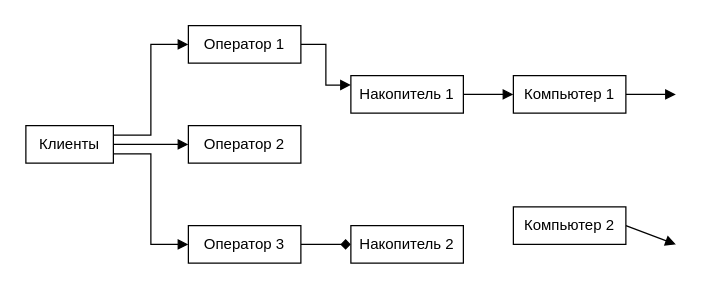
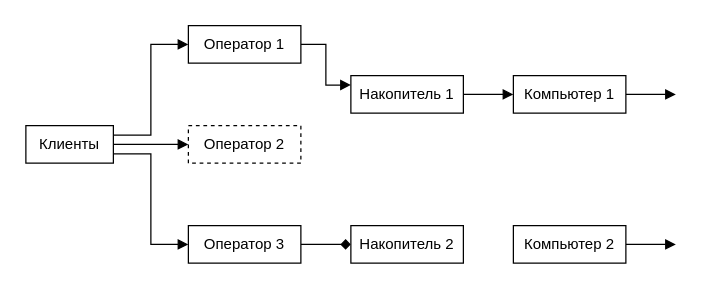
  <mxCell id="0" />
  <mxCell id="1" parent="0" />
  <mxCell id="2" value="" style="edgeStyle=orthogonalEdgeStyle;rounded=0;orthogonalLoop=1;jettySize=auto;html=1;endArrow=block;endFill=1;" edge="1" parent="1" source="5" target="8"><mxGeometry relative="1" as="geometry" /></mxCell>
  <mxCell id="3" style="edgeStyle=orthogonalEdgeStyle;rounded=0;orthogonalLoop=1;jettySize=auto;html=1;exitX=1;exitY=0.75;exitDx=0;exitDy=0;entryX=0;entryY=0.5;entryDx=0;entryDy=0;endArrow=block;endFill=1;" edge="1" parent="1" source="5" target="10"><mxGeometry relative="1" as="geometry" /></mxCell>
  <mxCell id="4" style="edgeStyle=orthogonalEdgeStyle;rounded=0;orthogonalLoop=1;jettySize=auto;html=1;exitX=1;exitY=0.25;exitDx=0;exitDy=0;entryX=0;entryY=0.5;entryDx=0;entryDy=0;endArrow=block;endFill=1;" edge="1" parent="1" source="5" target="7"><mxGeometry relative="1" as="geometry" /></mxCell>
  <mxCell id="5" value="Клиенты" style="rounded=0;whiteSpace=wrap;html=1;" vertex="1" parent="1"><mxGeometry x="20" y="100" width="70" height="30" as="geometry" /></mxCell>
  <mxCell id="6" style="edgeStyle=orthogonalEdgeStyle;rounded=0;orthogonalLoop=1;jettySize=auto;html=1;exitX=1;exitY=0.5;exitDx=0;exitDy=0;entryX=0;entryY=0.25;entryDx=0;entryDy=0;endArrow=block;endFill=1;" edge="1" parent="1" source="7" target="12"><mxGeometry relative="1" as="geometry" /></mxCell>
  <mxCell id="7" value="Оператор 1" style="rounded=0;whiteSpace=wrap;html=1;" vertex="1" parent="1"><mxGeometry x="150" y="20" width="90" height="30" as="geometry" /></mxCell>
- <mxCell id="8" value="Оператор 2" style="rounded=0;whiteSpace=wrap;html=1;" vertex="1" parent="1"><mxGeometry x="150" y="100" width="90" height="30" as="geometry" /></mxCell>
+ <mxCell id="8" value="Оператор 2" style="rounded=0;whiteSpace=wrap;html=1;dashed=1;" vertex="1" parent="1"><mxGeometry x="150" y="100" width="90" height="30" as="geometry" /></mxCell>
  <mxCell id="9" style="edgeStyle=orthogonalEdgeStyle;rounded=0;orthogonalLoop=1;jettySize=auto;html=1;exitX=1;exitY=0.5;exitDx=0;exitDy=0;entryX=0;entryY=0.5;entryDx=0;entryDy=0;endArrow=diamond;endFill=1;" edge="1" parent="1" source="10" target="13"><mxGeometry relative="1" as="geometry" /></mxCell>
  <mxCell id="10" value="Оператор 3" style="rounded=0;whiteSpace=wrap;html=1;" vertex="1" parent="1"><mxGeometry x="150" y="180" width="90" height="30" as="geometry" /></mxCell>
  <mxCell id="11" style="edgeStyle=orthogonalEdgeStyle;rounded=0;orthogonalLoop=1;jettySize=auto;html=1;exitX=1;exitY=0.5;exitDx=0;exitDy=0;entryX=0;entryY=0.5;entryDx=0;entryDy=0;endArrow=block;endFill=1;" edge="1" parent="1" source="12" target="15"><mxGeometry relative="1" as="geometry" /></mxCell>
  <mxCell id="12" value="Накопитель 1" style="rounded=0;whiteSpace=wrap;html=1;" vertex="1" parent="1"><mxGeometry x="280" y="60" width="90" height="30" as="geometry" /></mxCell>
  <mxCell id="13" value="Накопитель 2" style="rounded=0;whiteSpace=wrap;html=1;" vertex="1" parent="1"><mxGeometry x="280" y="180" width="90" height="30" as="geometry" /></mxCell>
  <mxCell id="14" style="edgeStyle=orthogonalEdgeStyle;rounded=0;orthogonalLoop=1;jettySize=auto;html=1;exitX=1;exitY=0.5;exitDx=0;exitDy=0;entryX=0;entryY=0.5;entryDx=0;entryDy=0;endArrow=block;endFill=1;" edge="1" parent="1" source="15" target="18"><mxGeometry relative="1" as="geometry" /></mxCell>
  <mxCell id="15" value="Компьютер 1" style="rounded=0;whiteSpace=wrap;html=1;" vertex="1" parent="1"><mxGeometry x="410" y="60" width="90" height="30" as="geometry" /></mxCell>
  <mxCell id="16" style="edgeStyle=orthogonalEdgeStyle;rounded=0;orthogonalLoop=1;jettySize=auto;html=1;exitX=1;exitY=0.5;exitDx=0;exitDy=0;entryX=0;entryY=0.5;entryDx=0;entryDy=0;endArrow=block;endFill=1;" edge="1" parent="1" source="17" target="19"><mxGeometry relative="1" as="geometry" /></mxCell>
- <mxCell id="17" value="Компьютер 2" style="rounded=0;whiteSpace=wrap;html=1;" vertex="1" parent="1"><mxGeometry x="410" y="165" width="90" height="30" as="geometry" /></mxCell>
+ <mxCell id="17" value="Компьютер 2" style="rounded=0;whiteSpace=wrap;html=1;" vertex="1" parent="1"><mxGeometry x="410" y="180" width="90" height="30" as="geometry" /></mxCell>
  <mxCell id="18" value="" style="rounded=0;whiteSpace=wrap;html=1;" vertex="1" parent="1"><mxGeometry x="540" y="60" height="30" as="geometry" /></mxCell>
  <mxCell id="19" value="" style="rounded=0;whiteSpace=wrap;html=1;" vertex="1" parent="1"><mxGeometry x="540" y="180" height="30" as="geometry" /></mxCell>
